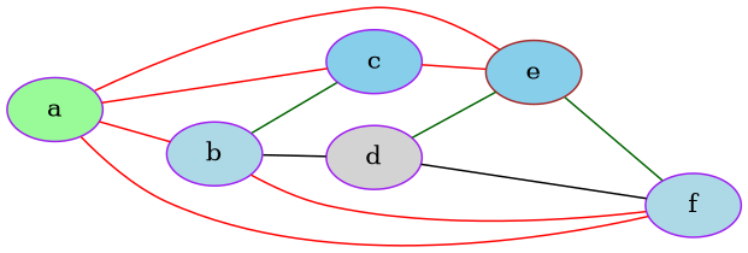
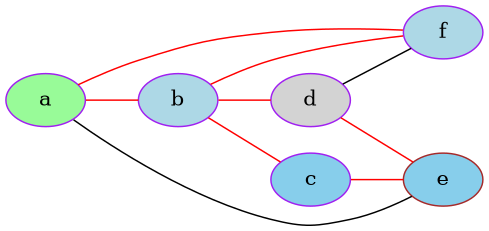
  graph {
    rankdir=LR
    node [color=purple fillcolor=lightblue style=filled]
    edge [color=red]
    a [fillcolor=palegreen]
    b
    c [fillcolor=skyblue]
    e [color=brown fillcolor=skyblue]
    f
    d [fillcolor=lightgrey]
    a -- b
-   a -- c
-   a -- e
+   a -- e [color=black]
    a -- f
-   b -- c [color=darkgreen]
+   b -- c
    b -- f
-   b -- d [color=black]
+   b -- d
    c -- e
-   e -- f [color=darkgreen]
-   d -- e [color=darkgreen]
+   d -- e
    d -- f [color=black]
  }
